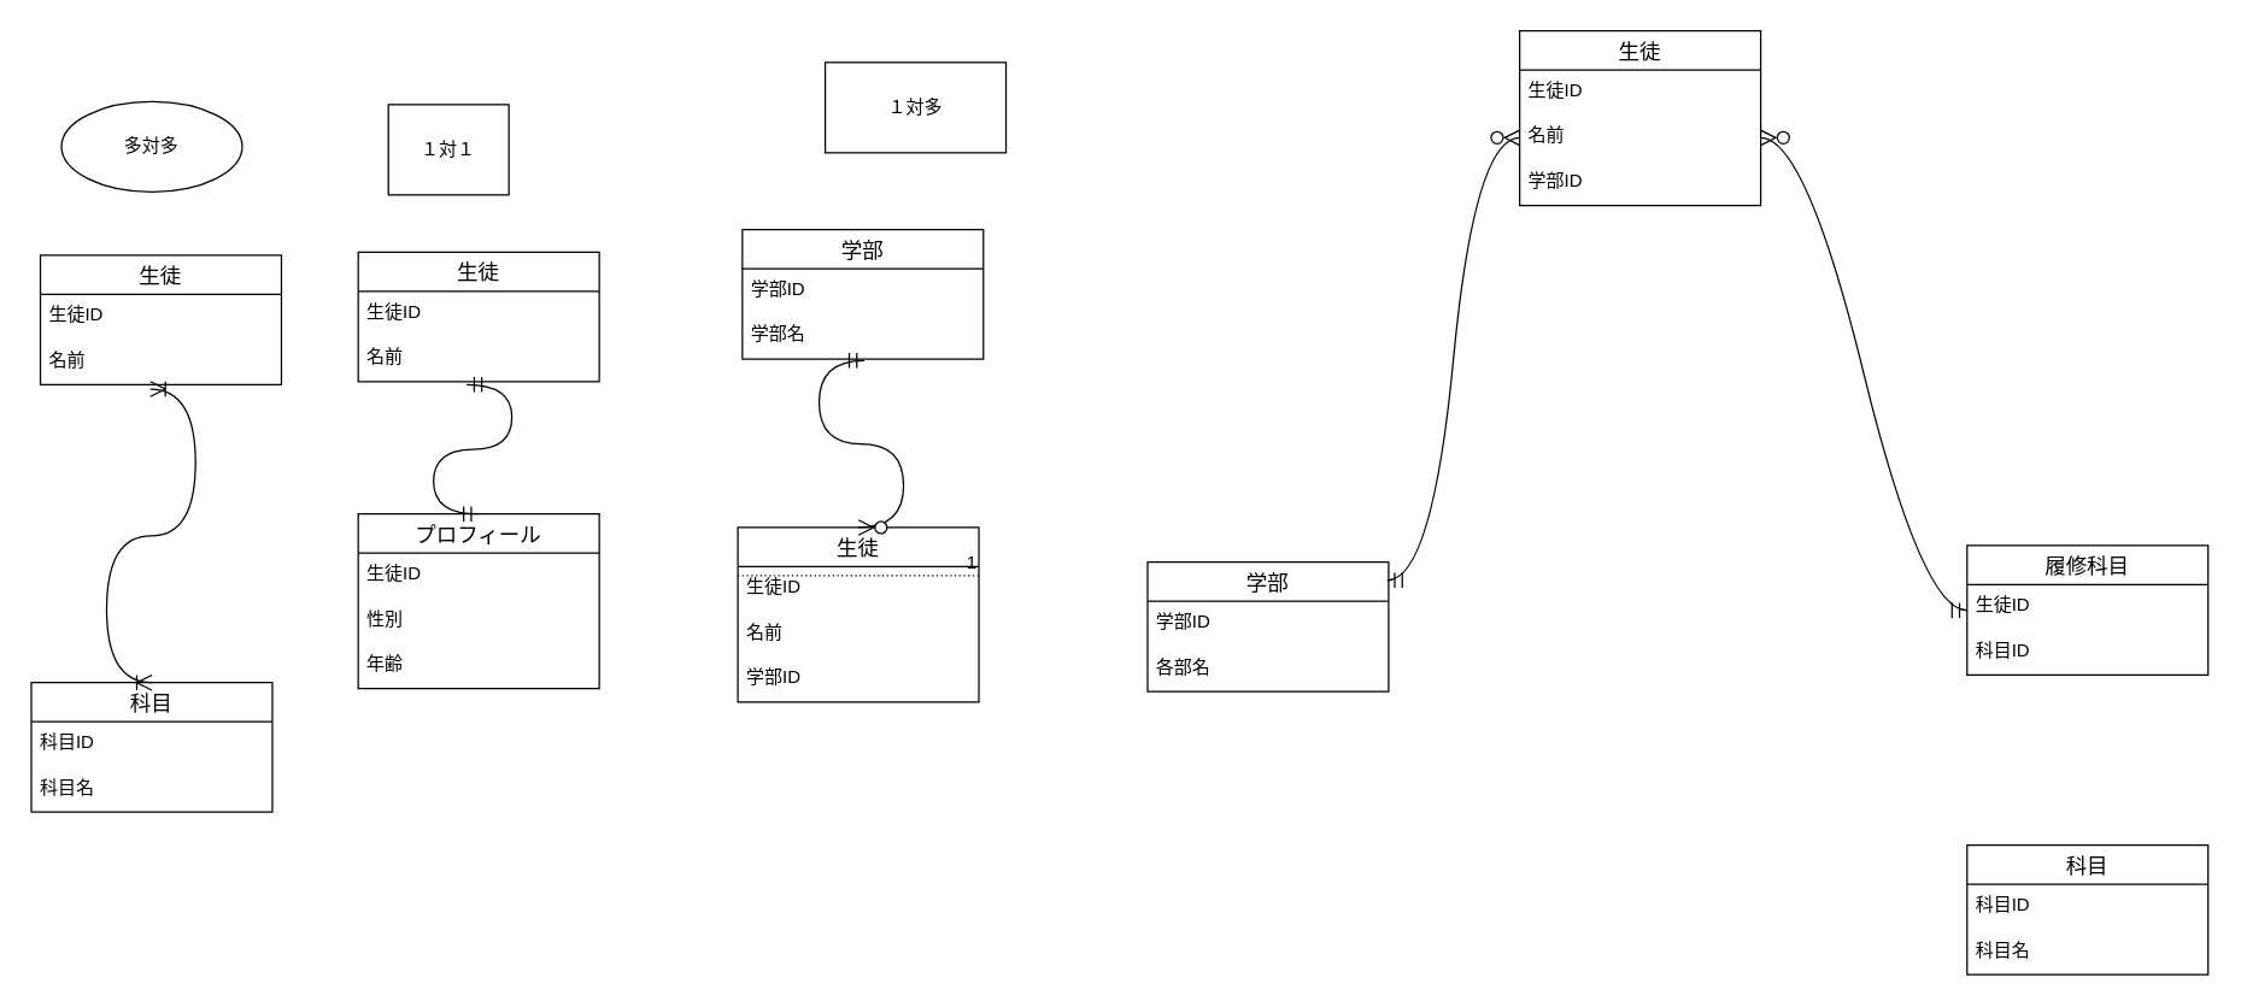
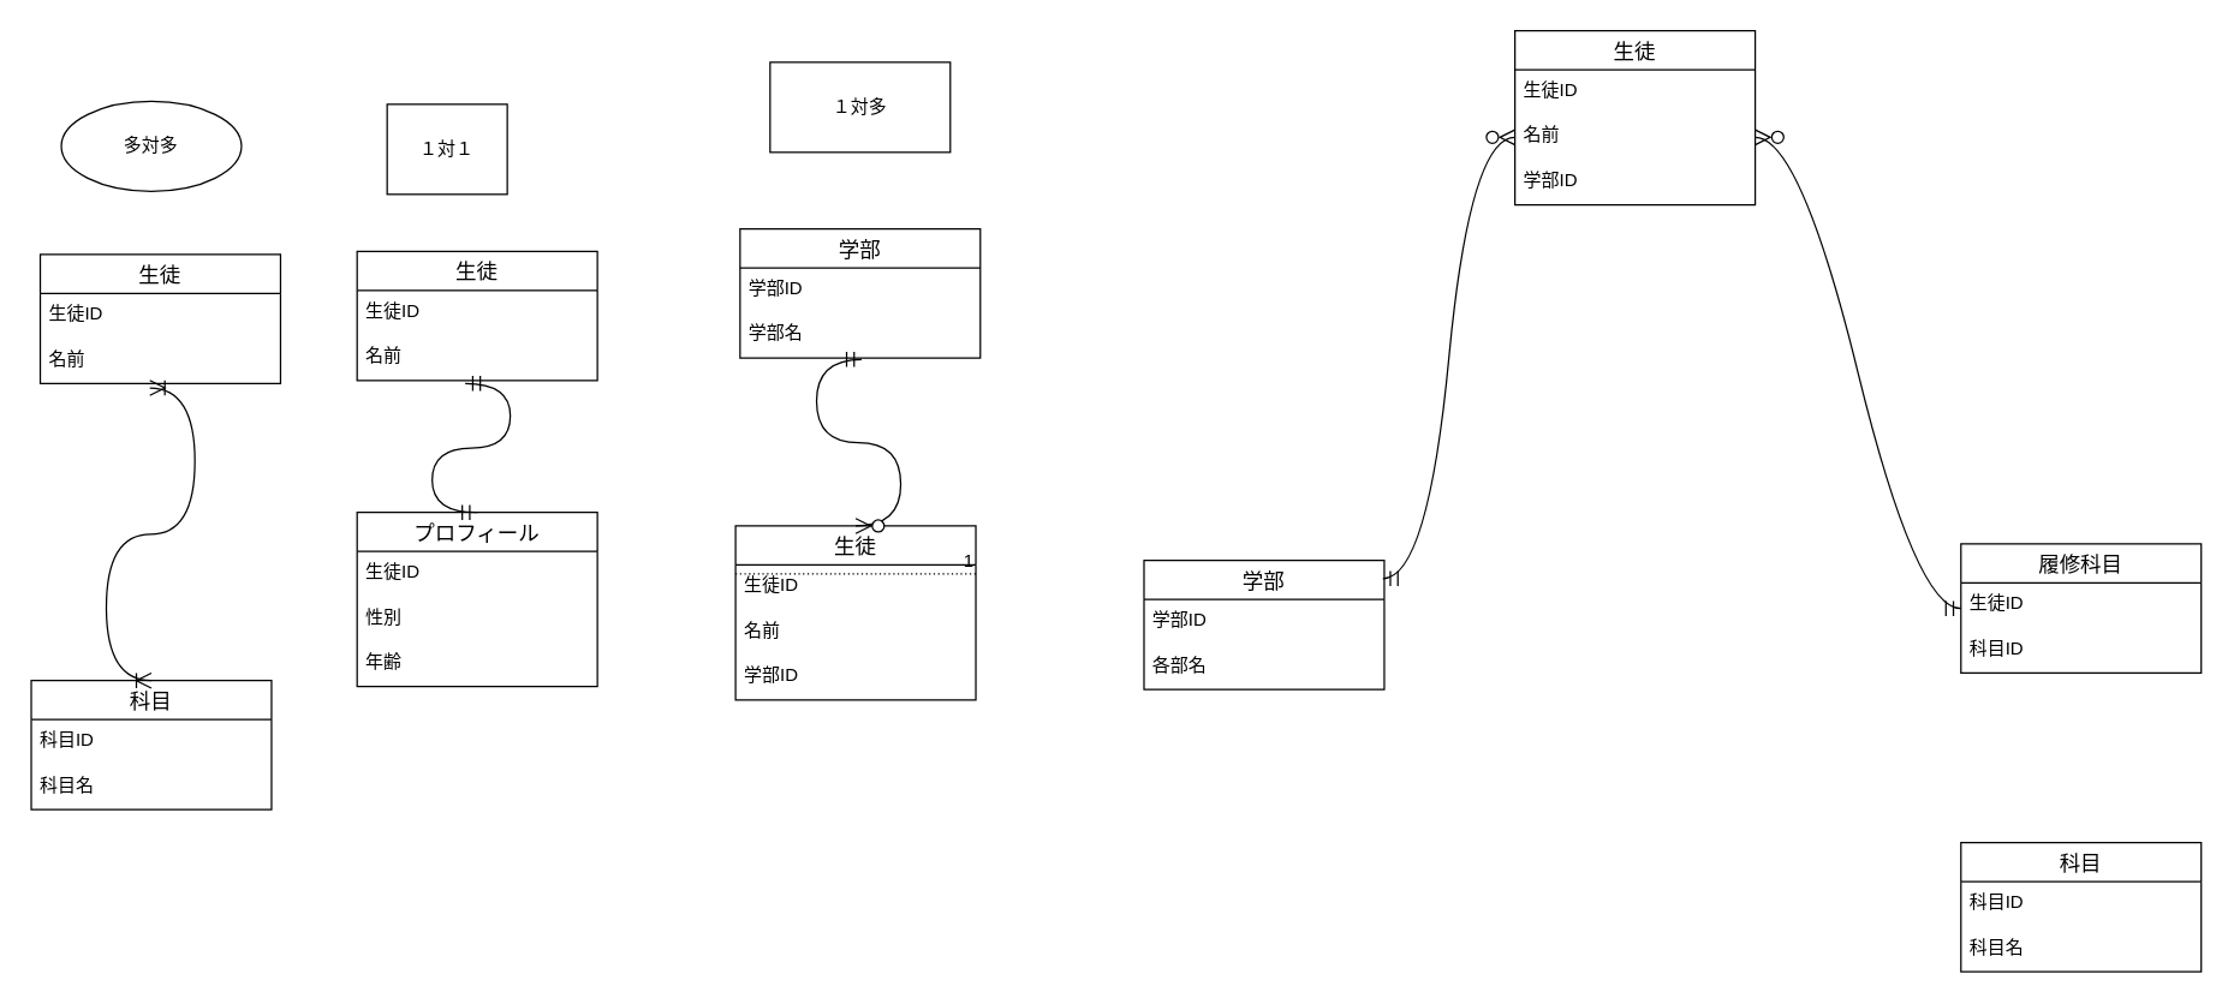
  <mxCell id="0" />
  <mxCell id="1" parent="0" />
  <mxCell id="2" value="生徒" style="swimlane;fontStyle=0;childLayout=stackLayout;horizontal=1;startSize=26;horizontalStack=0;resizeParent=1;resizeParentMax=0;resizeLast=0;collapsible=1;marginBottom=0;align=center;fontSize=14;" vertex="1" parent="1"><mxGeometry x="1008" y="20" width="160" height="116" as="geometry" /></mxCell>
  <mxCell id="3" value="生徒ID" style="text;strokeColor=none;fillColor=none;spacingLeft=4;spacingRight=4;overflow=hidden;rotatable=0;points=[[0,0.5],[1,0.5]];portConstraint=eastwest;fontSize=12;whiteSpace=wrap;html=1;" vertex="1" parent="2"><mxGeometry y="26" width="160" height="30" as="geometry" /></mxCell>
  <mxCell id="4" value="名前&lt;div&gt;&lt;br&gt;&lt;/div&gt;" style="text;strokeColor=none;fillColor=none;spacingLeft=4;spacingRight=4;overflow=hidden;rotatable=0;points=[[0,0.5],[1,0.5]];portConstraint=eastwest;fontSize=12;whiteSpace=wrap;html=1;" vertex="1" parent="2"><mxGeometry y="56" width="160" height="30" as="geometry" /></mxCell>
  <mxCell id="5" value="学部ID" style="text;strokeColor=none;fillColor=none;spacingLeft=4;spacingRight=4;overflow=hidden;rotatable=0;points=[[0,0.5],[1,0.5]];portConstraint=eastwest;fontSize=12;whiteSpace=wrap;html=1;" vertex="1" parent="2"><mxGeometry y="86" width="160" height="30" as="geometry" /></mxCell>
  <mxCell id="6" value="学部" style="swimlane;fontStyle=0;childLayout=stackLayout;horizontal=1;startSize=26;horizontalStack=0;resizeParent=1;resizeParentMax=0;resizeLast=0;collapsible=1;marginBottom=0;align=center;fontSize=14;" vertex="1" parent="1"><mxGeometry x="761" y="373" width="160" height="86" as="geometry" /></mxCell>
  <mxCell id="7" value="学部ID" style="text;strokeColor=none;fillColor=none;spacingLeft=4;spacingRight=4;overflow=hidden;rotatable=0;points=[[0,0.5],[1,0.5]];portConstraint=eastwest;fontSize=12;whiteSpace=wrap;html=1;" vertex="1" parent="6"><mxGeometry y="26" width="160" height="30" as="geometry" /></mxCell>
  <mxCell id="8" value="各部名" style="text;strokeColor=none;fillColor=none;spacingLeft=4;spacingRight=4;overflow=hidden;rotatable=0;points=[[0,0.5],[1,0.5]];portConstraint=eastwest;fontSize=12;whiteSpace=wrap;html=1;" vertex="1" parent="6"><mxGeometry y="56" width="160" height="30" as="geometry" /></mxCell>
  <mxCell id="9" value="履修科目" style="swimlane;fontStyle=0;childLayout=stackLayout;horizontal=1;startSize=26;horizontalStack=0;resizeParent=1;resizeParentMax=0;resizeLast=0;collapsible=1;marginBottom=0;align=center;fontSize=14;" vertex="1" parent="1"><mxGeometry x="1305" y="362" width="160" height="86" as="geometry" /></mxCell>
  <mxCell id="10" value="生徒ID" style="text;strokeColor=none;fillColor=none;spacingLeft=4;spacingRight=4;overflow=hidden;rotatable=0;points=[[0,0.5],[1,0.5]];portConstraint=eastwest;fontSize=12;whiteSpace=wrap;html=1;" vertex="1" parent="9"><mxGeometry y="26" width="160" height="30" as="geometry" /></mxCell>
  <mxCell id="11" value="科目ID" style="text;strokeColor=none;fillColor=none;spacingLeft=4;spacingRight=4;overflow=hidden;rotatable=0;points=[[0,0.5],[1,0.5]];portConstraint=eastwest;fontSize=12;whiteSpace=wrap;html=1;" vertex="1" parent="9"><mxGeometry y="56" width="160" height="30" as="geometry" /></mxCell>
  <mxCell id="12" value="科目" style="swimlane;fontStyle=0;childLayout=stackLayout;horizontal=1;startSize=26;horizontalStack=0;resizeParent=1;resizeParentMax=0;resizeLast=0;collapsible=1;marginBottom=0;align=center;fontSize=14;" vertex="1" parent="1"><mxGeometry x="1305" y="561" width="160" height="86" as="geometry" /></mxCell>
  <mxCell id="13" value="科目ID" style="text;strokeColor=none;fillColor=none;spacingLeft=4;spacingRight=4;overflow=hidden;rotatable=0;points=[[0,0.5],[1,0.5]];portConstraint=eastwest;fontSize=12;whiteSpace=wrap;html=1;" vertex="1" parent="12"><mxGeometry y="26" width="160" height="30" as="geometry" /></mxCell>
  <mxCell id="14" value="科目名" style="text;strokeColor=none;fillColor=none;spacingLeft=4;spacingRight=4;overflow=hidden;rotatable=0;points=[[0,0.5],[1,0.5]];portConstraint=eastwest;fontSize=12;whiteSpace=wrap;html=1;" vertex="1" parent="12"><mxGeometry y="56" width="160" height="30" as="geometry" /></mxCell>
  <mxCell id="15" value="" style="edgeStyle=entityRelationEdgeStyle;fontSize=12;html=1;endArrow=ERzeroToMany;startArrow=ERmandOne;rounded=0;startSize=8;endSize=8;curved=1;exitX=0.994;exitY=0.14;exitDx=0;exitDy=0;exitPerimeter=0;entryX=0;entryY=0.5;entryDx=0;entryDy=0;" edge="1" parent="1" source="6" target="4"><mxGeometry width="100" height="100" relative="1" as="geometry"><mxPoint x="733" y="347" as="sourcePoint" /><mxPoint x="833" y="247" as="targetPoint" /><Array as="points"><mxPoint x="934" y="188" /><mxPoint x="1006" y="417" /></Array></mxGeometry></mxCell>
  <mxCell id="16" value="" style="edgeStyle=entityRelationEdgeStyle;fontSize=12;html=1;endArrow=ERzeroToMany;startArrow=ERmandOne;rounded=0;startSize=8;endSize=8;curved=1;entryX=1;entryY=0.5;entryDx=0;entryDy=0;" edge="1" parent="1" source="9" target="4"><mxGeometry width="100" height="100" relative="1" as="geometry"><mxPoint x="868" y="450" as="sourcePoint" /><mxPoint x="1001" y="351" as="targetPoint" /><Array as="points"><mxPoint x="945" y="474" /><mxPoint x="960" y="369" /><mxPoint x="971" y="468" /><mxPoint x="962" y="484" /><mxPoint x="800" y="340" /><mxPoint x="943" y="346" /></Array></mxGeometry></mxCell>
  <mxCell id="17" value="１対１" style="rounded=0;whiteSpace=wrap;html=1;" vertex="1" parent="1"><mxGeometry x="257" y="69" width="80" height="60" as="geometry" /></mxCell>
  <mxCell id="18" value="生徒" style="swimlane;fontStyle=0;childLayout=stackLayout;horizontal=1;startSize=26;horizontalStack=0;resizeParent=1;resizeParentMax=0;resizeLast=0;collapsible=1;marginBottom=0;align=center;fontSize=14;" vertex="1" parent="1"><mxGeometry x="237" y="167" width="160" height="86" as="geometry" /></mxCell>
  <mxCell id="19" value="生徒ID" style="text;strokeColor=none;fillColor=none;spacingLeft=4;spacingRight=4;overflow=hidden;rotatable=0;points=[[0,0.5],[1,0.5]];portConstraint=eastwest;fontSize=12;whiteSpace=wrap;html=1;" vertex="1" parent="18"><mxGeometry y="26" width="160" height="30" as="geometry" /></mxCell>
  <mxCell id="20" value="名前" style="text;strokeColor=none;fillColor=none;spacingLeft=4;spacingRight=4;overflow=hidden;rotatable=0;points=[[0,0.5],[1,0.5]];portConstraint=eastwest;fontSize=12;whiteSpace=wrap;html=1;" vertex="1" parent="18"><mxGeometry y="56" width="160" height="30" as="geometry" /></mxCell>
  <mxCell id="21" value="プロフィール" style="swimlane;fontStyle=0;childLayout=stackLayout;horizontal=1;startSize=26;horizontalStack=0;resizeParent=1;resizeParentMax=0;resizeLast=0;collapsible=1;marginBottom=0;align=center;fontSize=14;" vertex="1" parent="1"><mxGeometry x="237" y="341" width="160" height="116" as="geometry" /></mxCell>
  <mxCell id="22" value="生徒ID" style="text;strokeColor=none;fillColor=none;spacingLeft=4;spacingRight=4;overflow=hidden;rotatable=0;points=[[0,0.5],[1,0.5]];portConstraint=eastwest;fontSize=12;whiteSpace=wrap;html=1;" vertex="1" parent="21"><mxGeometry y="26" width="160" height="30" as="geometry" /></mxCell>
  <mxCell id="23" value="性別" style="text;strokeColor=none;fillColor=none;spacingLeft=4;spacingRight=4;overflow=hidden;rotatable=0;points=[[0,0.5],[1,0.5]];portConstraint=eastwest;fontSize=12;whiteSpace=wrap;html=1;" vertex="1" parent="21"><mxGeometry y="56" width="160" height="30" as="geometry" /></mxCell>
  <mxCell id="24" value="年齢" style="text;strokeColor=none;fillColor=none;spacingLeft=4;spacingRight=4;overflow=hidden;rotatable=0;points=[[0,0.5],[1,0.5]];portConstraint=eastwest;fontSize=12;whiteSpace=wrap;html=1;" vertex="1" parent="21"><mxGeometry y="86" width="160" height="30" as="geometry" /></mxCell>
  <mxCell id="25" value="" style="edgeStyle=entityRelationEdgeStyle;fontSize=12;html=1;endArrow=ERmandOne;startArrow=ERmandOne;rounded=0;startSize=8;endSize=8;curved=1;entryX=0.45;entryY=1.067;entryDx=0;entryDy=0;entryPerimeter=0;exitX=0.5;exitY=0;exitDx=0;exitDy=0;" edge="1" parent="1" source="21" target="20"><mxGeometry width="100" height="100" relative="1" as="geometry"><mxPoint x="441" y="432" as="sourcePoint" /><mxPoint x="541" y="332" as="targetPoint" /></mxGeometry></mxCell>
  <mxCell id="26" value="学部" style="swimlane;fontStyle=0;childLayout=stackLayout;horizontal=1;startSize=26;horizontalStack=0;resizeParent=1;resizeParentMax=0;resizeLast=0;collapsible=1;marginBottom=0;align=center;fontSize=14;" vertex="1" parent="1"><mxGeometry x="492" y="152" width="160" height="86" as="geometry" /></mxCell>
  <mxCell id="27" value="学部ID" style="text;strokeColor=none;fillColor=none;spacingLeft=4;spacingRight=4;overflow=hidden;rotatable=0;points=[[0,0.5],[1,0.5]];portConstraint=eastwest;fontSize=12;whiteSpace=wrap;html=1;" vertex="1" parent="26"><mxGeometry y="26" width="160" height="30" as="geometry" /></mxCell>
  <mxCell id="28" value="学部名" style="text;strokeColor=none;fillColor=none;spacingLeft=4;spacingRight=4;overflow=hidden;rotatable=0;points=[[0,0.5],[1,0.5]];portConstraint=eastwest;fontSize=12;whiteSpace=wrap;html=1;" vertex="1" parent="26"><mxGeometry y="56" width="160" height="30" as="geometry" /></mxCell>
  <mxCell id="29" value="生徒" style="swimlane;fontStyle=0;childLayout=stackLayout;horizontal=1;startSize=26;horizontalStack=0;resizeParent=1;resizeParentMax=0;resizeLast=0;collapsible=1;marginBottom=0;align=center;fontSize=14;" vertex="1" parent="1"><mxGeometry x="489" y="350" width="160" height="116" as="geometry" /></mxCell>
  <mxCell id="30" value="生徒ID" style="text;strokeColor=none;fillColor=none;spacingLeft=4;spacingRight=4;overflow=hidden;rotatable=0;points=[[0,0.5],[1,0.5]];portConstraint=eastwest;fontSize=12;whiteSpace=wrap;html=1;" vertex="1" parent="29"><mxGeometry y="26" width="160" height="30" as="geometry" /></mxCell>
  <mxCell id="31" value="名前" style="text;strokeColor=none;fillColor=none;spacingLeft=4;spacingRight=4;overflow=hidden;rotatable=0;points=[[0,0.5],[1,0.5]];portConstraint=eastwest;fontSize=12;whiteSpace=wrap;html=1;" vertex="1" parent="29"><mxGeometry y="56" width="160" height="30" as="geometry" /></mxCell>
  <mxCell id="32" value="学部ID" style="text;strokeColor=none;fillColor=none;spacingLeft=4;spacingRight=4;overflow=hidden;rotatable=0;points=[[0,0.5],[1,0.5]];portConstraint=eastwest;fontSize=12;whiteSpace=wrap;html=1;" vertex="1" parent="29"><mxGeometry y="86" width="160" height="30" as="geometry" /></mxCell>
  <mxCell id="33" value="" style="edgeStyle=entityRelationEdgeStyle;fontSize=12;html=1;endArrow=ERzeroToMany;startArrow=ERmandOne;rounded=0;startSize=8;endSize=8;curved=1;entryX=0.5;entryY=0;entryDx=0;entryDy=0;exitX=0.506;exitY=1.033;exitDx=0;exitDy=0;exitPerimeter=0;" edge="1" parent="1" source="28" target="29"><mxGeometry width="100" height="100" relative="1" as="geometry"><mxPoint x="658" y="410.01" as="sourcePoint" /><mxPoint x="657" y="296" as="targetPoint" /></mxGeometry></mxCell>
  <mxCell id="34" value="" style="endArrow=none;html=1;rounded=0;dashed=1;dashPattern=1 2;fontSize=12;startSize=8;endSize=8;curved=1;" edge="1" parent="1"><mxGeometry relative="1" as="geometry"><mxPoint x="489" y="382" as="sourcePoint" /><mxPoint x="649" y="382" as="targetPoint" /></mxGeometry></mxCell>
  <mxCell id="35" value="1" style="resizable=0;html=1;whiteSpace=wrap;align=right;verticalAlign=bottom;" connectable="0" vertex="1" parent="34"><mxGeometry x="1" relative="1" as="geometry" /></mxCell>
- <mxCell id="36" value="１対多" style="rounded=0;whiteSpace=wrap;html=1;" vertex="1" parent="1"><mxGeometry x="547" y="41" width="120" height="60" as="geometry" /></mxCell>
+ <mxCell id="36" value="１対多" style="rounded=0;whiteSpace=wrap;html=1;" vertex="1" parent="1"><mxGeometry x="512" y="41" width="120" height="60" as="geometry" /></mxCell>
  <mxCell id="37" value="多対多" style="ellipse;whiteSpace=wrap;html=1;" vertex="1" parent="1"><mxGeometry x="40" y="67" width="120" height="60" as="geometry" /></mxCell>
  <mxCell id="38" value="生徒" style="swimlane;fontStyle=0;childLayout=stackLayout;horizontal=1;startSize=26;horizontalStack=0;resizeParent=1;resizeParentMax=0;resizeLast=0;collapsible=1;marginBottom=0;align=center;fontSize=14;" vertex="1" parent="1"><mxGeometry x="26" y="169" width="160" height="86" as="geometry" /></mxCell>
  <mxCell id="39" value="生徒ID" style="text;strokeColor=none;fillColor=none;spacingLeft=4;spacingRight=4;overflow=hidden;rotatable=0;points=[[0,0.5],[1,0.5]];portConstraint=eastwest;fontSize=12;whiteSpace=wrap;html=1;" vertex="1" parent="38"><mxGeometry y="26" width="160" height="30" as="geometry" /></mxCell>
  <mxCell id="40" value="名前" style="text;strokeColor=none;fillColor=none;spacingLeft=4;spacingRight=4;overflow=hidden;rotatable=0;points=[[0,0.5],[1,0.5]];portConstraint=eastwest;fontSize=12;whiteSpace=wrap;html=1;" vertex="1" parent="38"><mxGeometry y="56" width="160" height="30" as="geometry" /></mxCell>
  <mxCell id="41" value="科目" style="swimlane;fontStyle=0;childLayout=stackLayout;horizontal=1;startSize=26;horizontalStack=0;resizeParent=1;resizeParentMax=0;resizeLast=0;collapsible=1;marginBottom=0;align=center;fontSize=14;" vertex="1" parent="1"><mxGeometry x="20" y="453" width="160" height="86" as="geometry" /></mxCell>
  <mxCell id="42" value="科目ID" style="text;strokeColor=none;fillColor=none;spacingLeft=4;spacingRight=4;overflow=hidden;rotatable=0;points=[[0,0.5],[1,0.5]];portConstraint=eastwest;fontSize=12;whiteSpace=wrap;html=1;" vertex="1" parent="41"><mxGeometry y="26" width="160" height="30" as="geometry" /></mxCell>
  <mxCell id="43" value="科目名" style="text;strokeColor=none;fillColor=none;spacingLeft=4;spacingRight=4;overflow=hidden;rotatable=0;points=[[0,0.5],[1,0.5]];portConstraint=eastwest;fontSize=12;whiteSpace=wrap;html=1;" vertex="1" parent="41"><mxGeometry y="56" width="160" height="30" as="geometry" /></mxCell>
  <mxCell id="44" value="" style="edgeStyle=entityRelationEdgeStyle;fontSize=12;html=1;endArrow=ERoneToMany;startArrow=ERoneToMany;rounded=0;startSize=8;endSize=8;curved=1;entryX=0.456;entryY=1.1;entryDx=0;entryDy=0;entryPerimeter=0;exitX=0.5;exitY=0;exitDx=0;exitDy=0;" edge="1" parent="1" source="41" target="40"><mxGeometry width="100" height="100" relative="1" as="geometry"><mxPoint x="301" y="432" as="sourcePoint" /><mxPoint x="106.96" y="284.01" as="targetPoint" /></mxGeometry></mxCell>
